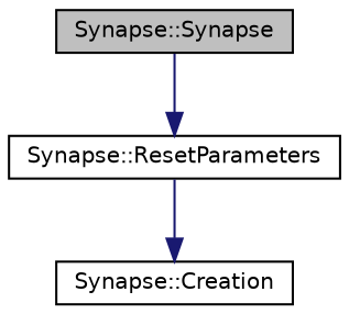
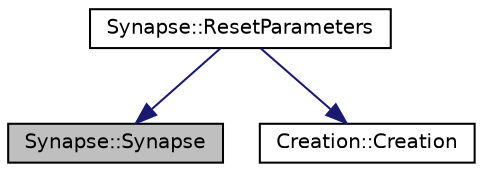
  digraph {
    fontname="DejaVu Sans"
    rankdir=TB
    node [color=black fillcolor=white fontname="DejaVu Sans" fontsize=10 shape=record style=filled]
    edge [color=midnightblue fontname="DejaVu Sans" fontsize=10 labelfontname=Helvetica labelfontsize=10 style=solid]
    n1 [fillcolor=grey75 fontcolor=black height=0.2 label="Synapse::Synapse" width=0.4]
    n2 [height=0.2 label="Synapse::ResetParameters" width=0.4]
-   n3 [height=0.2 label="Synapse::Creation" width=0.4]
-   n1 -> n2
+   n3 [height=0.2 label="Creation::Creation" width=0.4]
+   n2 -> n1
    n2 -> n3
  }
